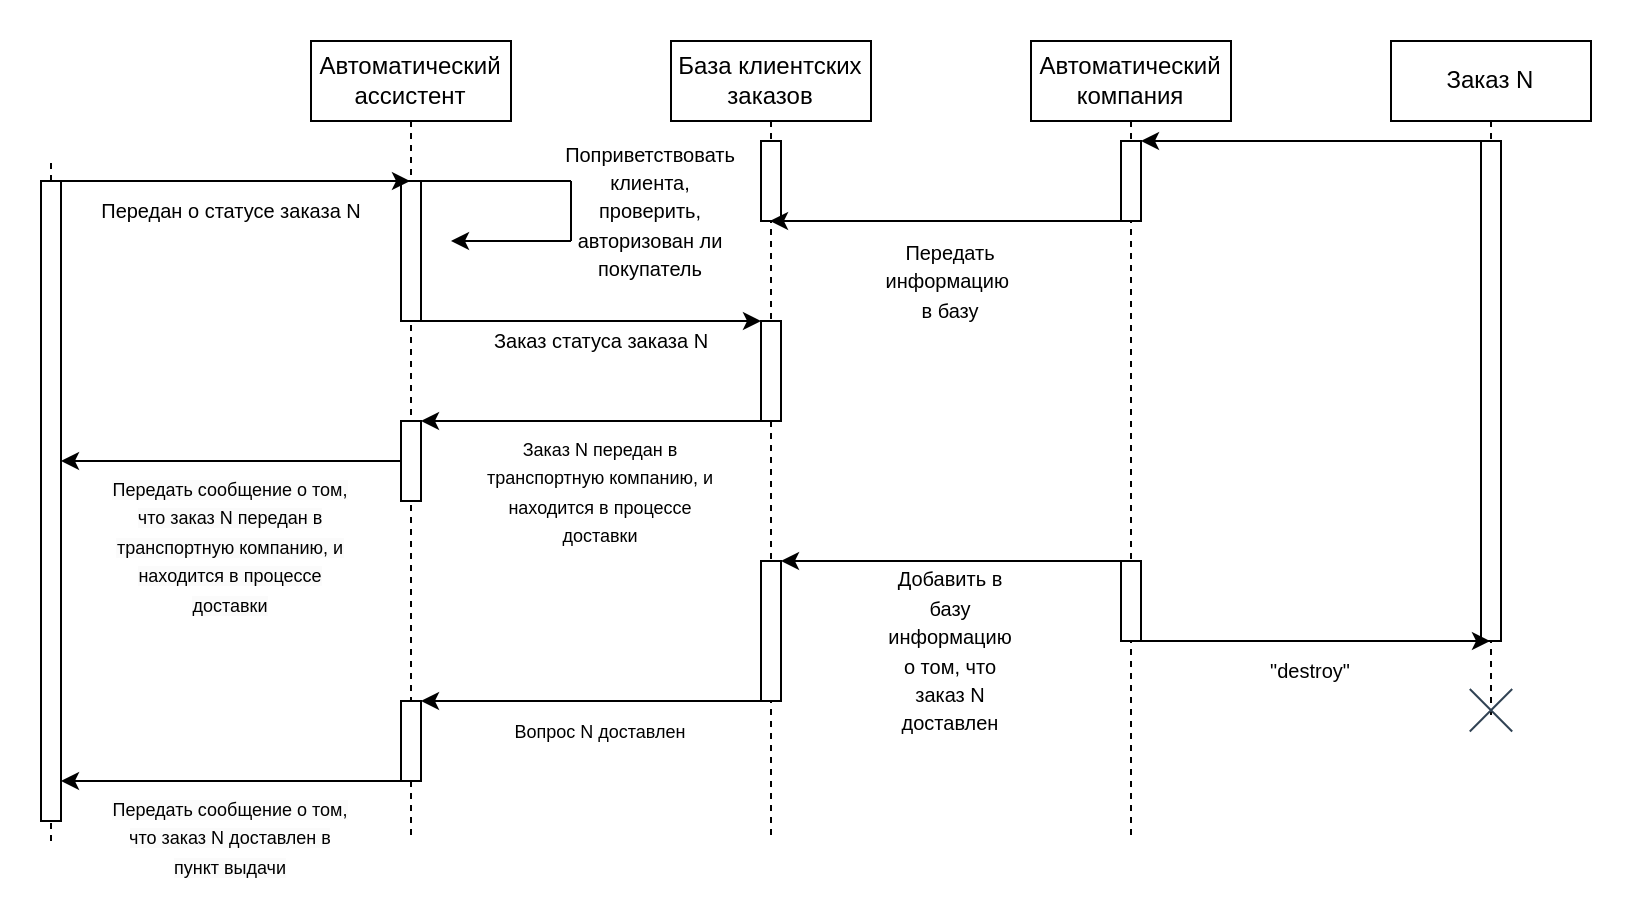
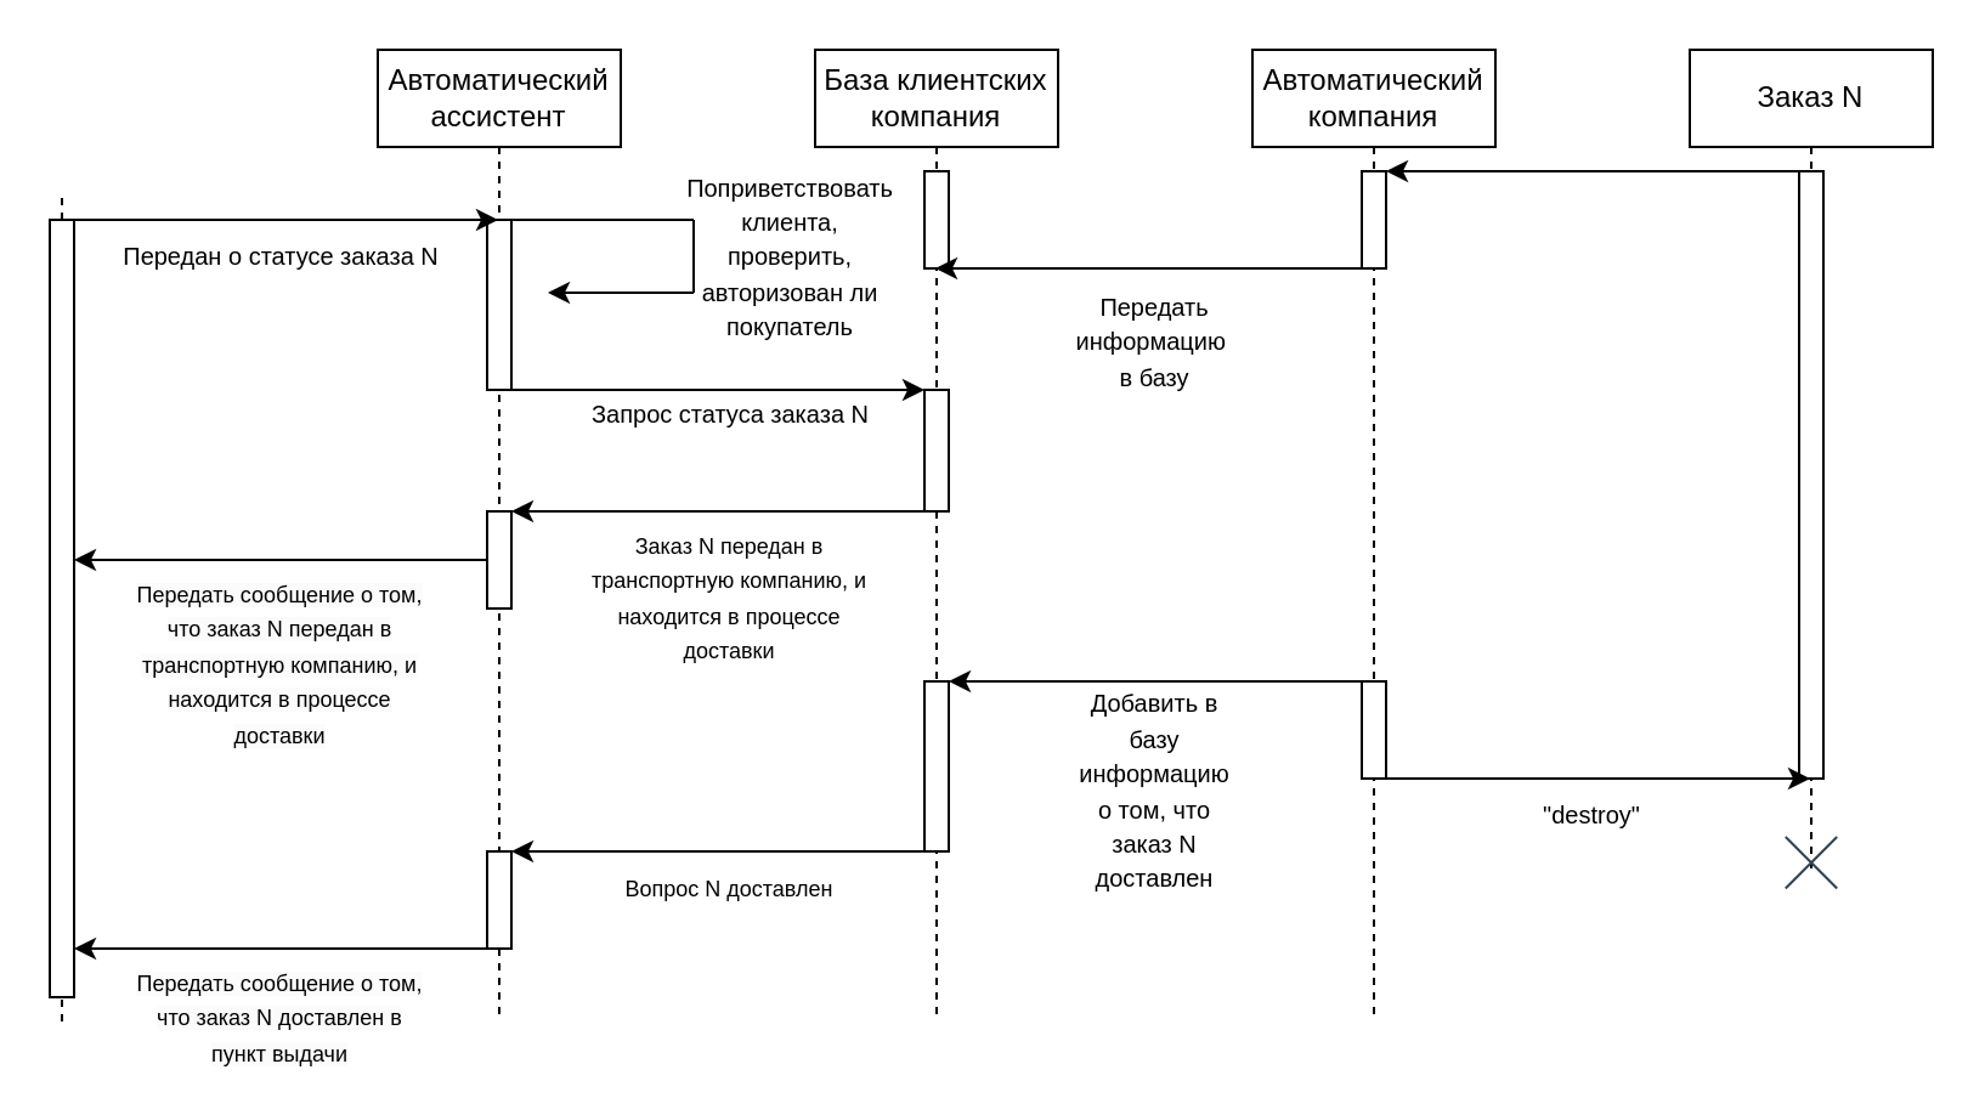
  <mxCell id="0" />
  <mxCell id="1" parent="0" />
  <mxCell id="2" value="" style="endArrow=none;dashed=1;html=1;rounded=0;" edge="1" parent="1" source="4"><mxGeometry width="50" height="50" relative="1" as="geometry"><mxPoint x="25" y="300" as="sourcePoint" /><mxPoint x="25" y="80" as="targetPoint" /></mxGeometry></mxCell>
  <mxCell id="3" value="" style="endArrow=none;dashed=1;html=1;rounded=0;" edge="1" parent="1" target="4"><mxGeometry width="50" height="50" relative="1" as="geometry"><mxPoint x="25" y="420" as="sourcePoint" /><mxPoint x="25" y="80" as="targetPoint" /></mxGeometry></mxCell>
  <mxCell id="4" value="" style="html=1;points=[];perimeter=orthogonalPerimeter;outlineConnect=0;targetShapes=umlLifeline;portConstraint=eastwest;newEdgeStyle={&quot;edgeStyle&quot;:&quot;elbowEdgeStyle&quot;,&quot;elbow&quot;:&quot;vertical&quot;,&quot;curved&quot;:0,&quot;rounded&quot;:0};" vertex="1" parent="1"><mxGeometry x="20" y="90" width="10" height="320" as="geometry" /></mxCell>
  <mxCell id="5" value="Автоматический ассистент" style="shape=umlLifeline;perimeter=lifelinePerimeter;whiteSpace=wrap;html=1;container=0;dropTarget=0;collapsible=0;recursiveResize=0;outlineConnect=0;portConstraint=eastwest;newEdgeStyle={&quot;edgeStyle&quot;:&quot;elbowEdgeStyle&quot;,&quot;elbow&quot;:&quot;vertical&quot;,&quot;curved&quot;:0,&quot;rounded&quot;:0};" vertex="1" parent="1"><mxGeometry x="155" y="20" width="100" height="400" as="geometry" /></mxCell>
  <mxCell id="6" value="" style="html=1;points=[];perimeter=orthogonalPerimeter;outlineConnect=0;targetShapes=umlLifeline;portConstraint=eastwest;newEdgeStyle={&quot;edgeStyle&quot;:&quot;elbowEdgeStyle&quot;,&quot;elbow&quot;:&quot;vertical&quot;,&quot;curved&quot;:0,&quot;rounded&quot;:0};" vertex="1" parent="5"><mxGeometry x="45" y="70" width="10" height="70" as="geometry" /></mxCell>
  <mxCell id="7" value="" style="html=1;points=[];perimeter=orthogonalPerimeter;outlineConnect=0;targetShapes=umlLifeline;portConstraint=eastwest;newEdgeStyle={&quot;edgeStyle&quot;:&quot;elbowEdgeStyle&quot;,&quot;elbow&quot;:&quot;vertical&quot;,&quot;curved&quot;:0,&quot;rounded&quot;:0};" vertex="1" parent="5"><mxGeometry x="45" y="190" width="10" height="40" as="geometry" /></mxCell>
  <mxCell id="8" value="" style="html=1;points=[];perimeter=orthogonalPerimeter;outlineConnect=0;targetShapes=umlLifeline;portConstraint=eastwest;newEdgeStyle={&quot;edgeStyle&quot;:&quot;elbowEdgeStyle&quot;,&quot;elbow&quot;:&quot;vertical&quot;,&quot;curved&quot;:0,&quot;rounded&quot;:0};" vertex="1" parent="5"><mxGeometry x="45" y="330" width="10" height="40" as="geometry" /></mxCell>
  <mxCell id="9" value="Автоматический компания" style="shape=umlLifeline;perimeter=lifelinePerimeter;whiteSpace=wrap;html=1;container=0;dropTarget=0;collapsible=0;recursiveResize=0;outlineConnect=0;portConstraint=eastwest;newEdgeStyle={&quot;edgeStyle&quot;:&quot;elbowEdgeStyle&quot;,&quot;elbow&quot;:&quot;vertical&quot;,&quot;curved&quot;:0,&quot;rounded&quot;:0};" vertex="1" parent="1"><mxGeometry x="515" y="20" width="100" height="400" as="geometry" /></mxCell>
  <mxCell id="10" value="" style="html=1;points=[];perimeter=orthogonalPerimeter;outlineConnect=0;targetShapes=umlLifeline;portConstraint=eastwest;newEdgeStyle={&quot;edgeStyle&quot;:&quot;elbowEdgeStyle&quot;,&quot;elbow&quot;:&quot;vertical&quot;,&quot;curved&quot;:0,&quot;rounded&quot;:0};" vertex="1" parent="9"><mxGeometry x="45" y="50" width="10" height="40" as="geometry" /></mxCell>
  <mxCell id="11" value="" style="html=1;points=[];perimeter=orthogonalPerimeter;outlineConnect=0;targetShapes=umlLifeline;portConstraint=eastwest;newEdgeStyle={&quot;edgeStyle&quot;:&quot;elbowEdgeStyle&quot;,&quot;elbow&quot;:&quot;vertical&quot;,&quot;curved&quot;:0,&quot;rounded&quot;:0};" vertex="1" parent="9"><mxGeometry x="45" y="260" width="10" height="40" as="geometry" /></mxCell>
- <mxCell id="12" value="База клиентских заказов" style="shape=umlLifeline;perimeter=lifelinePerimeter;whiteSpace=wrap;html=1;container=0;dropTarget=0;collapsible=0;recursiveResize=0;outlineConnect=0;portConstraint=eastwest;newEdgeStyle={&quot;edgeStyle&quot;:&quot;elbowEdgeStyle&quot;,&quot;elbow&quot;:&quot;vertical&quot;,&quot;curved&quot;:0,&quot;rounded&quot;:0};" vertex="1" parent="1"><mxGeometry x="335" y="20" width="100" height="400" as="geometry" /></mxCell>
+ <mxCell id="12" value="База клиентских компания" style="shape=umlLifeline;perimeter=lifelinePerimeter;whiteSpace=wrap;html=1;container=0;dropTarget=0;collapsible=0;recursiveResize=0;outlineConnect=0;portConstraint=eastwest;newEdgeStyle={&quot;edgeStyle&quot;:&quot;elbowEdgeStyle&quot;,&quot;elbow&quot;:&quot;vertical&quot;,&quot;curved&quot;:0,&quot;rounded&quot;:0};" vertex="1" parent="1"><mxGeometry x="335" y="20" width="100" height="400" as="geometry" /></mxCell>
  <mxCell id="13" value="" style="html=1;points=[];perimeter=orthogonalPerimeter;outlineConnect=0;targetShapes=umlLifeline;portConstraint=eastwest;newEdgeStyle={&quot;edgeStyle&quot;:&quot;elbowEdgeStyle&quot;,&quot;elbow&quot;:&quot;vertical&quot;,&quot;curved&quot;:0,&quot;rounded&quot;:0};" vertex="1" parent="12"><mxGeometry x="45" y="140" width="10" height="50" as="geometry" /></mxCell>
  <mxCell id="14" value="" style="html=1;points=[];perimeter=orthogonalPerimeter;outlineConnect=0;targetShapes=umlLifeline;portConstraint=eastwest;newEdgeStyle={&quot;edgeStyle&quot;:&quot;elbowEdgeStyle&quot;,&quot;elbow&quot;:&quot;vertical&quot;,&quot;curved&quot;:0,&quot;rounded&quot;:0};" vertex="1" parent="12"><mxGeometry x="45" y="50" width="10" height="40" as="geometry" /></mxCell>
  <mxCell id="15" value="" style="html=1;points=[];perimeter=orthogonalPerimeter;outlineConnect=0;targetShapes=umlLifeline;portConstraint=eastwest;newEdgeStyle={&quot;edgeStyle&quot;:&quot;elbowEdgeStyle&quot;,&quot;elbow&quot;:&quot;vertical&quot;,&quot;curved&quot;:0,&quot;rounded&quot;:0};" vertex="1" parent="12"><mxGeometry x="45" y="260" width="10" height="70" as="geometry" /></mxCell>
  <mxCell id="16" value="" style="endArrow=classic;html=1;rounded=0;" edge="1" parent="1" target="5"><mxGeometry width="50" height="50" relative="1" as="geometry"><mxPoint x="25" y="90" as="sourcePoint" /><mxPoint x="345" y="160" as="targetPoint" /></mxGeometry></mxCell>
  <mxCell id="17" value="&lt;font style=&quot;font-size: 10px;&quot;&gt;Передан о статусе заказа N&lt;/font&gt;" style="text;html=1;align=center;verticalAlign=middle;resizable=0;points=[];autosize=1;strokeColor=none;fillColor=none;" vertex="1" parent="1"><mxGeometry x="40" y="90" width="150" height="30" as="geometry" /></mxCell>
  <mxCell id="18" value="" style="endArrow=classic;html=1;rounded=0;" edge="1" parent="1" source="6" target="13"><mxGeometry width="50" height="50" relative="1" as="geometry"><mxPoint x="295" y="210" as="sourcePoint" /><mxPoint x="345" y="160" as="targetPoint" /></mxGeometry></mxCell>
- <mxCell id="19" value="&lt;font style=&quot;font-size: 10px;&quot;&gt;Заказ статуса заказа N&lt;/font&gt;" style="text;html=1;align=center;verticalAlign=middle;resizable=0;points=[];autosize=1;strokeColor=none;fillColor=none;" vertex="1" parent="1"><mxGeometry x="230" y="155" width="140" height="30" as="geometry" /></mxCell>
+ <mxCell id="19" value="&lt;font style=&quot;font-size: 10px;&quot;&gt;Запрос статуса заказа N&lt;/font&gt;" style="text;html=1;align=center;verticalAlign=middle;resizable=0;points=[];autosize=1;strokeColor=none;fillColor=none;" vertex="1" parent="1"><mxGeometry x="230" y="155" width="140" height="30" as="geometry" /></mxCell>
  <mxCell id="20" value="Заказ N" style="shape=umlLifeline;perimeter=lifelinePerimeter;whiteSpace=wrap;html=1;container=0;dropTarget=0;collapsible=0;recursiveResize=0;outlineConnect=0;portConstraint=eastwest;newEdgeStyle={&quot;edgeStyle&quot;:&quot;elbowEdgeStyle&quot;,&quot;elbow&quot;:&quot;vertical&quot;,&quot;curved&quot;:0,&quot;rounded&quot;:0};" vertex="1" parent="1"><mxGeometry x="695" y="20" width="100" height="340" as="geometry" /></mxCell>
  <mxCell id="21" value="" style="html=1;points=[];perimeter=orthogonalPerimeter;outlineConnect=0;targetShapes=umlLifeline;portConstraint=eastwest;newEdgeStyle={&quot;edgeStyle&quot;:&quot;elbowEdgeStyle&quot;,&quot;elbow&quot;:&quot;vertical&quot;,&quot;curved&quot;:0,&quot;rounded&quot;:0};" vertex="1" parent="20"><mxGeometry x="45" y="50" width="10" height="250" as="geometry" /></mxCell>
  <mxCell id="22" value="" style="endArrow=classic;html=1;rounded=0;" edge="1" parent="1" source="21" target="10"><mxGeometry width="50" height="50" relative="1" as="geometry"><mxPoint x="365" y="240" as="sourcePoint" /><mxPoint x="415" y="190" as="targetPoint" /><Array as="points"><mxPoint x="655" y="70" /><mxPoint x="605" y="70" /></Array></mxGeometry></mxCell>
  <mxCell id="23" style="edgeStyle=elbowEdgeStyle;rounded=0;orthogonalLoop=1;jettySize=auto;html=1;elbow=vertical;curved=0;" edge="1" parent="1" source="10" target="12"><mxGeometry relative="1" as="geometry"><Array as="points"><mxPoint x="498" y="110" /></Array></mxGeometry></mxCell>
  <mxCell id="24" value="&lt;font style=&quot;font-size: 10px;&quot;&gt;Передать информацию&amp;nbsp; в базу&lt;/font&gt;" style="text;html=1;strokeColor=none;fillColor=none;align=center;verticalAlign=middle;whiteSpace=wrap;rounded=0;" vertex="1" parent="1"><mxGeometry x="445" y="125" width="60" height="30" as="geometry" /></mxCell>
  <mxCell id="25" value="" style="endArrow=none;html=1;rounded=0;endFill=0;" edge="1" parent="1" source="6"><mxGeometry width="50" height="50" relative="1" as="geometry"><mxPoint x="255" y="130" as="sourcePoint" /><mxPoint x="285" y="90" as="targetPoint" /></mxGeometry></mxCell>
  <mxCell id="26" value="" style="endArrow=none;html=1;rounded=0;" edge="1" parent="1"><mxGeometry width="50" height="50" relative="1" as="geometry"><mxPoint x="285" y="90" as="sourcePoint" /><mxPoint x="285" y="120" as="targetPoint" /></mxGeometry></mxCell>
  <mxCell id="27" value="" style="endArrow=classic;html=1;rounded=0;" edge="1" parent="1"><mxGeometry width="50" height="50" relative="1" as="geometry"><mxPoint x="285" y="120" as="sourcePoint" /><mxPoint x="225" y="120" as="targetPoint" /></mxGeometry></mxCell>
  <mxCell id="28" value="&lt;font style=&quot;font-size: 10px;&quot;&gt;Поприветствовать клиента, проверить, авторизован ли покупатель&lt;/font&gt;" style="text;html=1;strokeColor=none;fillColor=none;align=center;verticalAlign=middle;whiteSpace=wrap;rounded=0;" vertex="1" parent="1"><mxGeometry x="295" y="90" width="60" height="30" as="geometry" /></mxCell>
  <mxCell id="29" value="" style="endArrow=classic;html=1;rounded=0;" edge="1" parent="1" source="13" target="7"><mxGeometry width="50" height="50" relative="1" as="geometry"><mxPoint x="365" y="260" as="sourcePoint" /><mxPoint x="275" y="210" as="targetPoint" /></mxGeometry></mxCell>
  <mxCell id="30" value="&lt;font style=&quot;font-size: 9px;&quot;&gt;Заказ N передан в транспортную компанию, и находится в процессе доставки&lt;/font&gt;" style="text;html=1;strokeColor=none;fillColor=none;align=center;verticalAlign=middle;whiteSpace=wrap;rounded=0;" vertex="1" parent="1"><mxGeometry x="240" y="230" width="120" height="30" as="geometry" /></mxCell>
  <mxCell id="31" value="" style="endArrow=classic;html=1;rounded=0;" edge="1" parent="1" source="11" target="15"><mxGeometry width="50" height="50" relative="1" as="geometry"><mxPoint x="365" y="280" as="sourcePoint" /><mxPoint x="415" y="230" as="targetPoint" /><Array as="points"><mxPoint x="475" y="280" /></Array></mxGeometry></mxCell>
  <mxCell id="32" value="&lt;font style=&quot;font-size: 10px;&quot;&gt;Добавить в базу информацию о том, что заказ N доставлен&lt;/font&gt;" style="text;html=1;strokeColor=none;fillColor=none;align=center;verticalAlign=middle;whiteSpace=wrap;rounded=0;" vertex="1" parent="1"><mxGeometry x="445" y="310" width="60" height="30" as="geometry" /></mxCell>
  <mxCell id="33" value="" style="shape=cross;whiteSpace=wrap;html=1;rotation=45;fillColor=#000000;fontColor=#ffffff;strokeColor=#314354;size=0;" vertex="1" parent="1"><mxGeometry x="730" y="339.64" width="30" height="30" as="geometry" /></mxCell>
  <mxCell id="34" style="edgeStyle=elbowEdgeStyle;rounded=0;orthogonalLoop=1;jettySize=auto;html=1;elbow=vertical;curved=0;" edge="1" parent="1" source="11" target="20"><mxGeometry relative="1" as="geometry"><Array as="points"><mxPoint x="633" y="320" /></Array></mxGeometry></mxCell>
  <mxCell id="35" value="&lt;span style=&quot;font-size: 10px;&quot;&gt;&quot;destroy&quot;&lt;/span&gt;" style="text;html=1;strokeColor=none;fillColor=none;align=center;verticalAlign=middle;whiteSpace=wrap;rounded=0;" vertex="1" parent="1"><mxGeometry x="625" y="320" width="60" height="30" as="geometry" /></mxCell>
  <mxCell id="36" style="edgeStyle=elbowEdgeStyle;rounded=0;orthogonalLoop=1;jettySize=auto;html=1;elbow=vertical;curved=0;" edge="1" parent="1" source="15" target="8"><mxGeometry relative="1" as="geometry"><Array as="points"><mxPoint x="255" y="350" /><mxPoint x="265" y="350" /></Array></mxGeometry></mxCell>
  <mxCell id="37" style="edgeStyle=elbowEdgeStyle;rounded=0;orthogonalLoop=1;jettySize=auto;html=1;elbow=vertical;curved=0;" edge="1" parent="1" source="7" target="4"><mxGeometry relative="1" as="geometry" /></mxCell>
  <mxCell id="38" value="&lt;span style=&quot;color: rgb(0, 0, 0); font-family: Helvetica; font-size: 9px; font-style: normal; font-variant-ligatures: normal; font-variant-caps: normal; font-weight: 400; letter-spacing: normal; orphans: 2; text-indent: 0px; text-transform: none; widows: 2; word-spacing: 0px; -webkit-text-stroke-width: 0px; background-color: rgb(251, 251, 251); text-decoration-thickness: initial; text-decoration-style: initial; text-decoration-color: initial; float: none; display: inline !important;&quot;&gt;Передать сообщение о том, что заказ N передан в транспортную компанию, и находится в процессе доставки&lt;/span&gt;" style="text;whiteSpace=wrap;html=1;align=center;" vertex="1" parent="1"><mxGeometry x="55" y="230" width="120" height="40" as="geometry" /></mxCell>
  <mxCell id="39" value="&lt;font style=&quot;font-size: 9px;&quot;&gt;Вопрос N доставлен&lt;/font&gt;" style="text;html=1;strokeColor=none;fillColor=none;align=center;verticalAlign=middle;whiteSpace=wrap;rounded=0;" vertex="1" parent="1"><mxGeometry x="240" y="350" width="120" height="30" as="geometry" /></mxCell>
  <mxCell id="40" style="edgeStyle=elbowEdgeStyle;rounded=0;orthogonalLoop=1;jettySize=auto;html=1;elbow=vertical;curved=0;" edge="1" parent="1" source="8" target="4"><mxGeometry relative="1" as="geometry"><Array as="points"><mxPoint x="115" y="390" /></Array></mxGeometry></mxCell>
  <mxCell id="41" value="&lt;span style=&quot;color: rgb(0, 0, 0); font-family: Helvetica; font-size: 9px; font-style: normal; font-variant-ligatures: normal; font-variant-caps: normal; font-weight: 400; letter-spacing: normal; orphans: 2; text-indent: 0px; text-transform: none; widows: 2; word-spacing: 0px; -webkit-text-stroke-width: 0px; background-color: rgb(251, 251, 251); text-decoration-thickness: initial; text-decoration-style: initial; text-decoration-color: initial; float: none; display: inline !important;&quot;&gt;Передать сообщение о том, что заказ N доставлен в пункт выдачи&lt;/span&gt;" style="text;whiteSpace=wrap;html=1;align=center;" vertex="1" parent="1"><mxGeometry x="55" y="390" width="120" height="40" as="geometry" /></mxCell>
